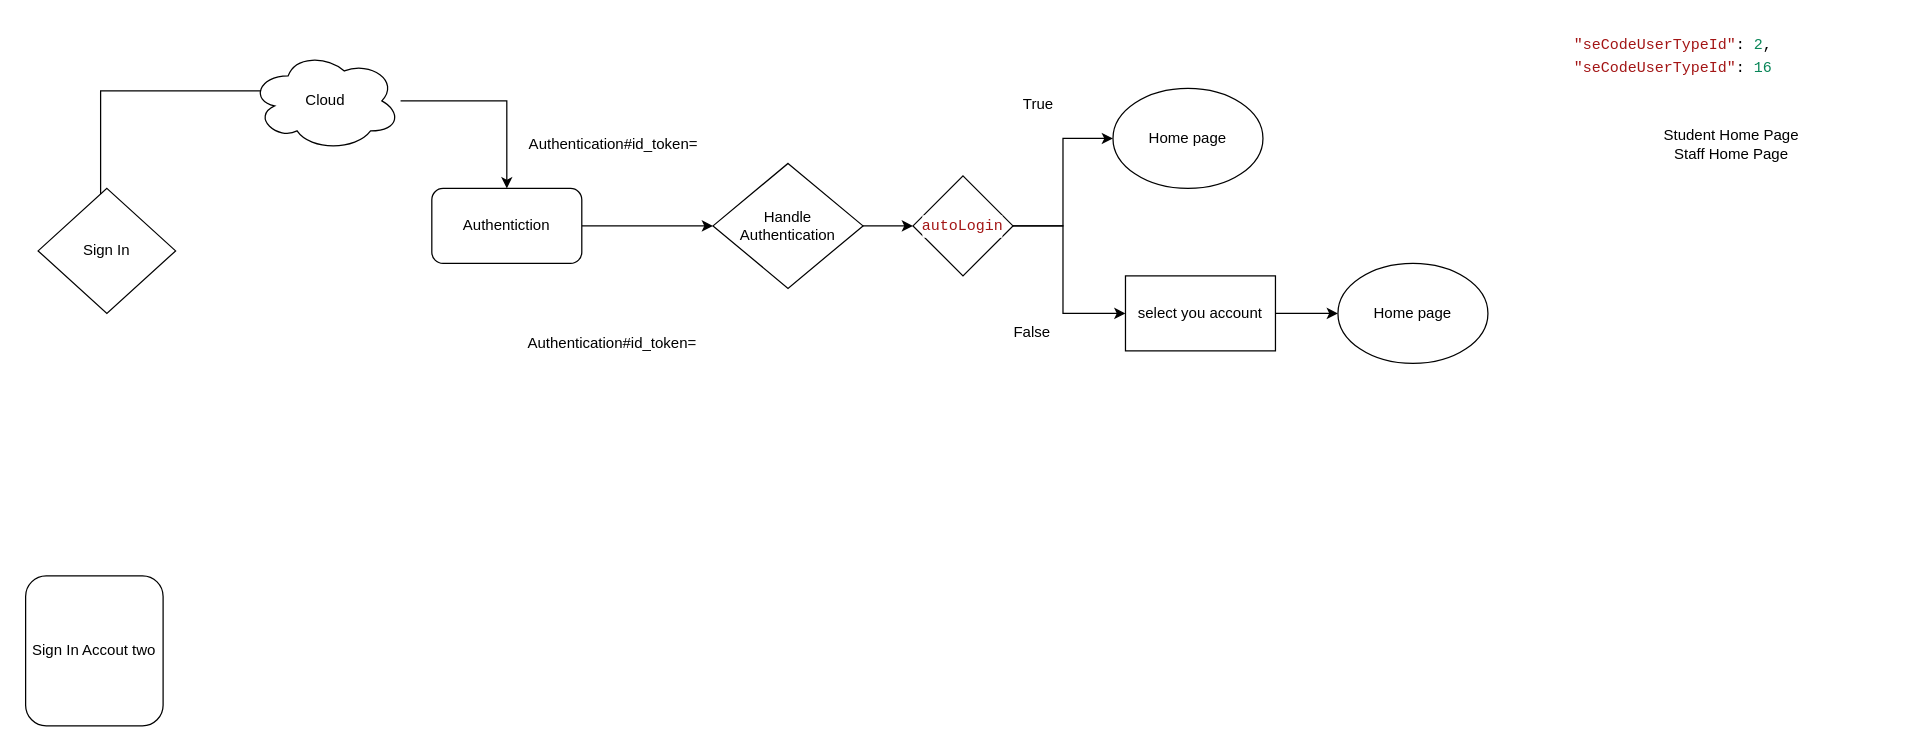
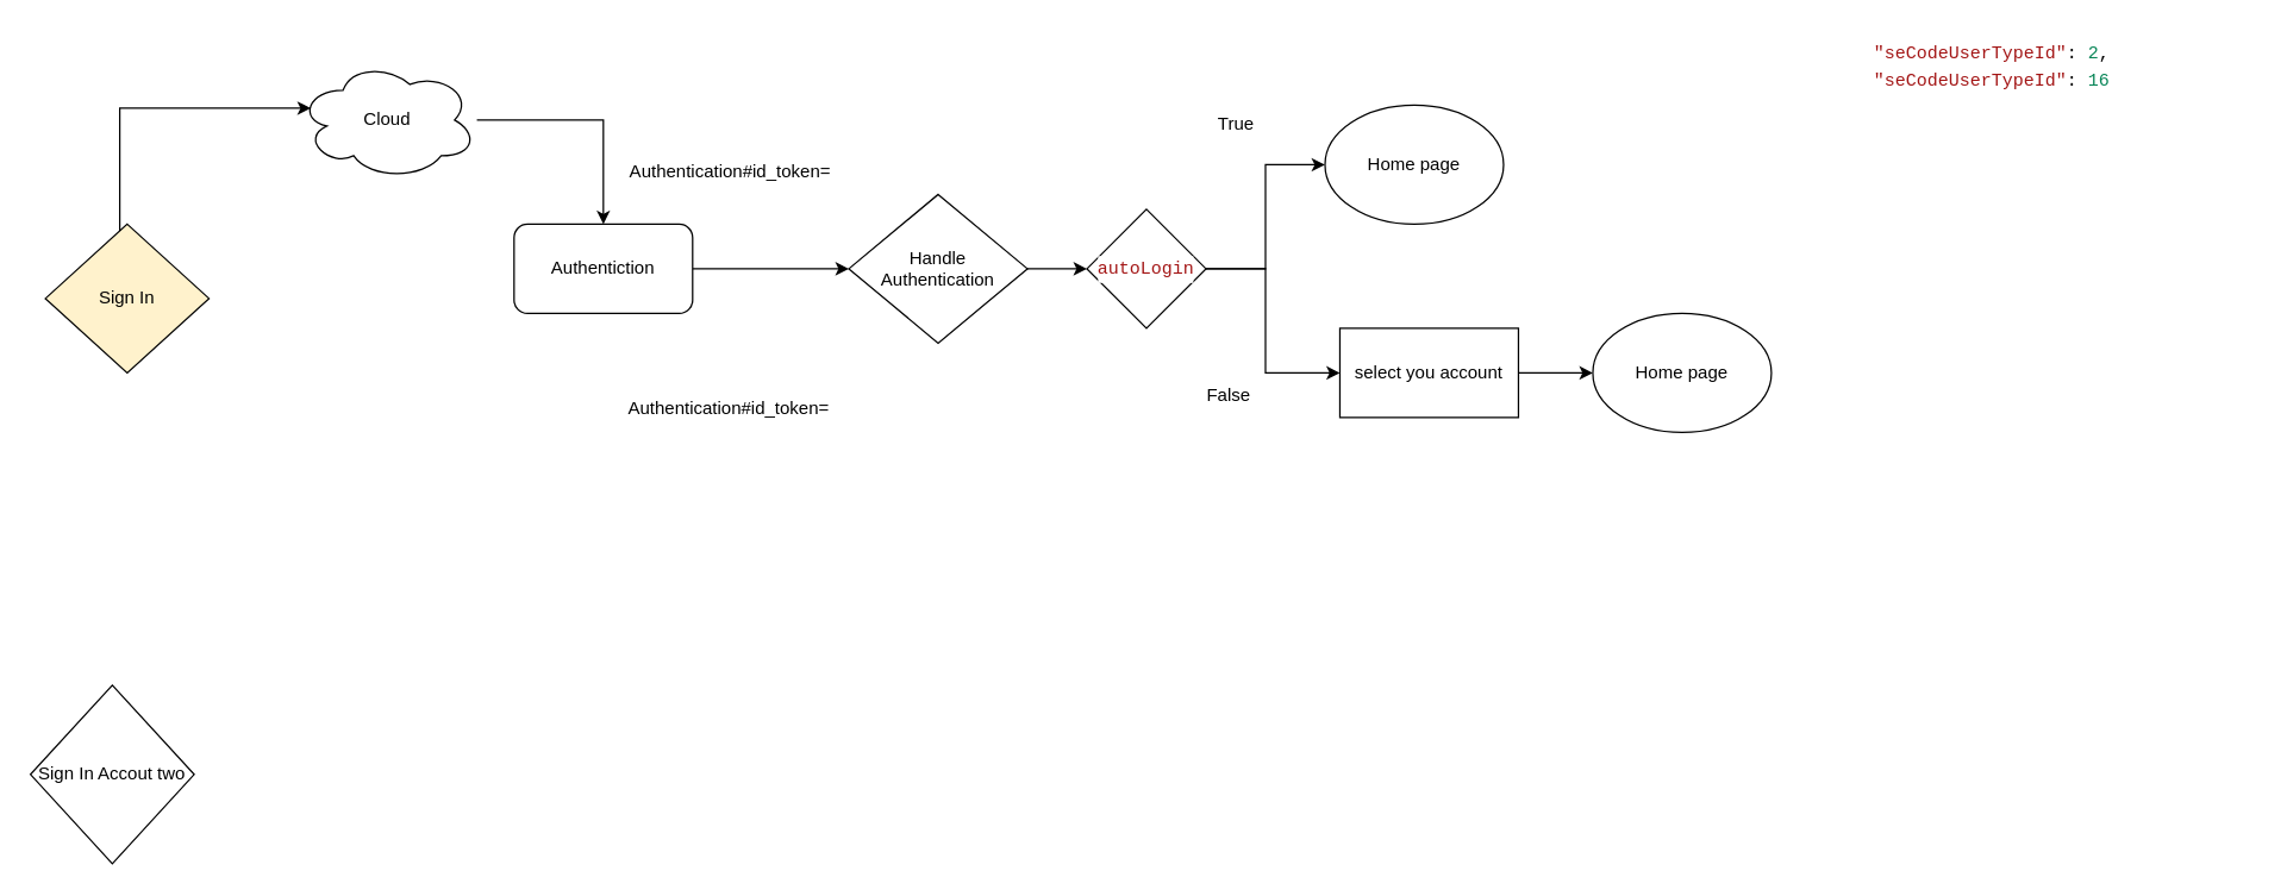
  <mxCell id="0" />
  <mxCell id="1" parent="0" />
- <mxCell id="2" value="Sign In" style="rhombus;whiteSpace=wrap;html=1;" vertex="1" parent="1"><mxGeometry x="30" y="150" width="110" height="100" as="geometry" /></mxCell>
- <mxCell id="3" value="Sign In Accout two" style="whiteSpace=wrap;html=1;rounded=1;" vertex="1" parent="1"><mxGeometry x="20" y="460" width="110" height="120" as="geometry" /></mxCell>
+ <mxCell id="2" value="Sign In" style="rhombus;whiteSpace=wrap;html=1;fillColor=#fff2cc;" vertex="1" parent="1"><mxGeometry x="30" y="150" width="110" height="100" as="geometry" /></mxCell>
+ <mxCell id="3" value="Sign In Accout two" style="rhombus;whiteSpace=wrap;html=1;" vertex="1" parent="1"><mxGeometry x="20" y="460" width="110" height="120" as="geometry" /></mxCell>
  <mxCell id="4" style="edgeStyle=orthogonalEdgeStyle;rounded=0;orthogonalLoop=1;jettySize=auto;html=1;entryX=0.5;entryY=0;entryDx=0;entryDy=0;" edge="1" parent="1" source="5" target="8"><mxGeometry relative="1" as="geometry" /></mxCell>
  <mxCell id="5" value="Cloud" style="ellipse;shape=cloud;whiteSpace=wrap;html=1;" vertex="1" parent="1"><mxGeometry x="200" y="40" width="120" height="80" as="geometry" /></mxCell>
- <mxCell id="6" style="edgeStyle=orthogonalEdgeStyle;rounded=0;orthogonalLoop=1;jettySize=auto;html=1;entryX=0.07;entryY=0.4;entryDx=0;entryDy=0;entryPerimeter=0;endArrow=none;" edge="1" parent="1" source="2" target="5"><mxGeometry relative="1" as="geometry"><Array as="points"><mxPoint x="80" y="72" /></Array></mxGeometry></mxCell>
+ <mxCell id="6" style="edgeStyle=orthogonalEdgeStyle;rounded=0;orthogonalLoop=1;jettySize=auto;html=1;entryX=0.07;entryY=0.4;entryDx=0;entryDy=0;entryPerimeter=0;" edge="1" parent="1" source="2" target="5"><mxGeometry relative="1" as="geometry"><Array as="points"><mxPoint x="80" y="72" /></Array></mxGeometry></mxCell>
  <mxCell id="7" style="edgeStyle=orthogonalEdgeStyle;rounded=0;orthogonalLoop=1;jettySize=auto;html=1;" edge="1" parent="1" source="8" target="11"><mxGeometry relative="1" as="geometry" /></mxCell>
  <mxCell id="8" value="Authentiction" style="rounded=1;whiteSpace=wrap;html=1;" vertex="1" parent="1"><mxGeometry x="345" y="150" width="120" height="60" as="geometry" /></mxCell>
  <mxCell id="9" value="Authentication#id_token=" style="text;html=1;align=center;verticalAlign=middle;resizable=0;points=[];autosize=1;strokeColor=none;fillColor=none;" vertex="1" parent="1"><mxGeometry x="410" y="100" width="160" height="30" as="geometry" /></mxCell>
  <mxCell id="10" style="edgeStyle=orthogonalEdgeStyle;rounded=0;orthogonalLoop=1;jettySize=auto;html=1;" edge="1" parent="1" source="11" target="14"><mxGeometry relative="1" as="geometry" /></mxCell>
  <mxCell id="11" value="Handle &lt;br&gt;Authentication" style="rhombus;whiteSpace=wrap;html=1;" vertex="1" parent="1"><mxGeometry x="570" y="130" width="120" height="100" as="geometry" /></mxCell>
  <mxCell id="12" style="edgeStyle=orthogonalEdgeStyle;rounded=0;orthogonalLoop=1;jettySize=auto;html=1;entryX=0;entryY=0.5;entryDx=0;entryDy=0;" edge="1" parent="1" source="14" target="15"><mxGeometry relative="1" as="geometry" /></mxCell>
  <mxCell id="13" style="edgeStyle=orthogonalEdgeStyle;rounded=0;orthogonalLoop=1;jettySize=auto;html=1;entryX=0;entryY=0.5;entryDx=0;entryDy=0;" edge="1" parent="1" source="14" target="18"><mxGeometry relative="1" as="geometry"><Array as="points"><mxPoint x="850" y="180" /><mxPoint x="850" y="250" /></Array></mxGeometry></mxCell>
  <mxCell id="14" value="&lt;div style=&quot;color: #000000;background-color: #ffffff;font-family: IBMPlexMono, 'Courier New', monospace, Consolas, 'Courier New', monospace;font-weight: normal;font-size: 12px;line-height: 18px;white-space: pre;&quot;&gt;&lt;div&gt;&lt;span style=&quot;color: #a31515;&quot;&gt;autoLogin&lt;/span&gt;&lt;/div&gt;&lt;/div&gt;" style="rhombus;whiteSpace=wrap;html=1;" vertex="1" parent="1"><mxGeometry x="730" y="140" width="80" height="80" as="geometry" /></mxCell>
  <mxCell id="15" value="Home page" style="ellipse;whiteSpace=wrap;html=1;" vertex="1" parent="1"><mxGeometry x="890" y="70" width="120" height="80" as="geometry" /></mxCell>
  <mxCell id="16" value="True" style="text;html=1;align=center;verticalAlign=middle;resizable=0;points=[];autosize=1;strokeColor=none;fillColor=none;" vertex="1" parent="1"><mxGeometry x="805" y="68" width="50" height="30" as="geometry" /></mxCell>
  <mxCell id="17" style="edgeStyle=orthogonalEdgeStyle;rounded=0;orthogonalLoop=1;jettySize=auto;html=1;" edge="1" parent="1" source="18" target="19"><mxGeometry relative="1" as="geometry" /></mxCell>
  <mxCell id="18" value="select you account" style="rounded=0;whiteSpace=wrap;html=1;" vertex="1" parent="1"><mxGeometry x="900" y="220" width="120" height="60" as="geometry" /></mxCell>
  <mxCell id="19" value="Home page" style="ellipse;whiteSpace=wrap;html=1;" vertex="1" parent="1"><mxGeometry x="1070" y="210" width="120" height="80" as="geometry" /></mxCell>
- <mxCell id="20" value="Student Home Page&lt;br&gt;Staff Home Page" style="text;html=1;align=center;verticalAlign=middle;whiteSpace=wrap;rounded=0;" vertex="1" parent="1"><mxGeometry x="1255" y="100" width="260" height="30" as="geometry" /></mxCell>
  <mxCell id="21" value="&lt;div style=&quot;color: #000000;background-color: #ffffff;font-family: IBMPlexMono, 'Courier New', monospace, Consolas, 'Courier New', monospace;font-weight: normal;font-size: 12px;line-height: 18px;white-space: pre;&quot;&gt;&lt;div&gt;&lt;span style=&quot;color: #000000;&quot;&gt;&amp;nbsp;&lt;/span&gt;&lt;span style=&quot;color: #a31515;&quot;&gt;&quot;seCodeUserTypeId&quot;&lt;/span&gt;&lt;span style=&quot;color: #000000;&quot;&gt;: &lt;/span&gt;&lt;span style=&quot;color: #098658;&quot;&gt;2&lt;/span&gt;&lt;span style=&quot;color: #000000;&quot;&gt;,&lt;br&gt;&lt;/span&gt;&lt;div style=&quot;color: #000000;background-color: #ffffff;font-family: IBMPlexMono, 'Courier New', monospace, Consolas, 'Courier New', monospace;font-weight: normal;font-size: 12px;line-height: 18px;white-space: pre;&quot;&gt;&lt;div&gt;&lt;span style=&quot;color: #000000;&quot;&gt;&amp;nbsp;&lt;/span&gt;&lt;span style=&quot;color: #a31515;&quot;&gt;&quot;seCodeUserTypeId&quot;&lt;/span&gt;&lt;span style=&quot;color: #000000;&quot;&gt;: &lt;/span&gt;&lt;span style=&quot;color: #098658;&quot;&gt;16&lt;/span&gt;&lt;/div&gt;&lt;/div&gt;&lt;/div&gt;&lt;/div&gt;" style="text;whiteSpace=wrap;html=1;" vertex="1" parent="1"><mxGeometry x="1250" y="20" width="190" height="60" as="geometry" /></mxCell>
  <mxCell id="22" value="False" style="text;html=1;align=center;verticalAlign=middle;resizable=0;points=[];autosize=1;strokeColor=none;fillColor=none;" vertex="1" parent="1"><mxGeometry x="800" y="250" width="50" height="30" as="geometry" /></mxCell>
  <mxCell id="23" value="Authentication#id_token=" style="text;whiteSpace=wrap;html=1;" vertex="1" parent="1"><mxGeometry x="420" y="260" width="170" height="40" as="geometry" /></mxCell>
